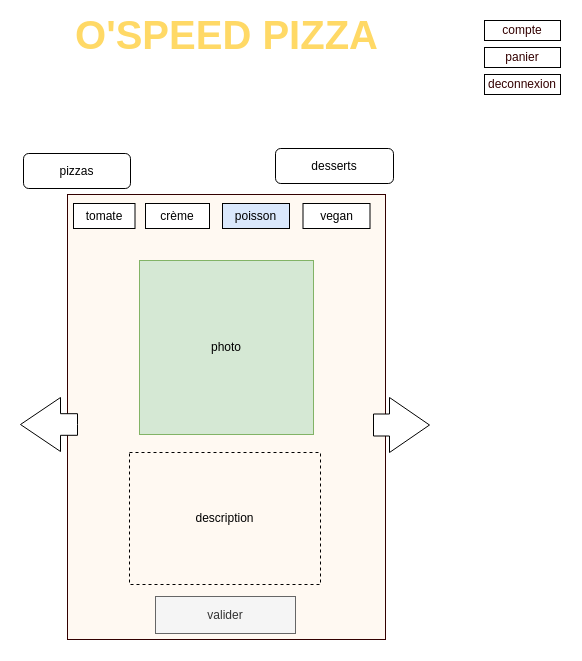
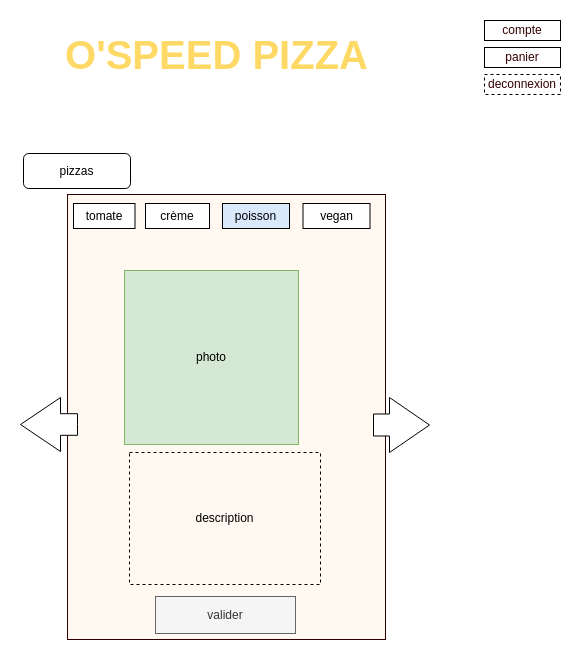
  <mxCell id="0" />
  <mxCell id="1" parent="0" />
  <mxCell id="2" value="" style="rounded=0;whiteSpace=wrap;html=1;strokeColor=#000000;fontColor=#FFD966;" parent="1" vertex="1"><mxGeometry x="105" y="247" width="254" height="344" as="geometry" /></mxCell>
  <mxCell id="3" value="pizzas" style="rounded=1;whiteSpace=wrap;html=1;" parent="1" vertex="1"><mxGeometry x="23" y="153" width="107" height="35" as="geometry" /></mxCell>
- <mxCell id="4" value="desserts" style="rounded=1;whiteSpace=wrap;html=1;" parent="1" vertex="1"><mxGeometry x="275" y="148" width="118" height="35" as="geometry" /></mxCell>
  <mxCell id="5" value="" style="rounded=0;whiteSpace=wrap;html=1;strokeColor=#330000;fillColor=#FFF9F2;" parent="1" vertex="1"><mxGeometry x="67" y="194" width="318" height="445" as="geometry" /></mxCell>
- <mxCell id="6" value="photo" style="whiteSpace=wrap;html=1;aspect=fixed;fillColor=#d5e8d4;strokeColor=#82b366;" parent="1" vertex="1"><mxGeometry x="139" y="260" width="174" height="174" as="geometry" /></mxCell>
+ <mxCell id="6" value="photo" style="whiteSpace=wrap;html=1;aspect=fixed;fillColor=#d5e8d4;strokeColor=#82b366;" parent="1" vertex="1"><mxGeometry x="124" y="270" width="174" height="174" as="geometry" /></mxCell>
  <mxCell id="7" value="description" style="text;html=1;fillColor=none;align=center;verticalAlign=middle;whiteSpace=wrap;rounded=0;strokeColor=#000000;dashed=1;" parent="1" vertex="1"><mxGeometry x="129" y="452" width="191" height="132" as="geometry" /></mxCell>
  <mxCell id="8" value="" style="html=1;shadow=0;dashed=0;align=center;verticalAlign=middle;shape=mxgraph.arrows2.arrow;dy=0.6;dx=40;notch=0;" parent="1" vertex="1"><mxGeometry x="373" y="397" width="56" height="55" as="geometry" /></mxCell>
  <mxCell id="9" value="" style="html=1;shadow=0;dashed=0;align=center;verticalAlign=middle;shape=mxgraph.arrows2.arrow;dy=0.6;dx=40;flipH=1;notch=0;" parent="1" vertex="1"><mxGeometry x="20" y="397" width="57" height="54" as="geometry" /></mxCell>
  <mxCell id="10" value="valider" style="rounded=0;whiteSpace=wrap;html=1;fillColor=#f5f5f5;strokeColor=#666666;fontColor=#333333;" parent="1" vertex="1"><mxGeometry x="155" y="596" width="140" height="37" as="geometry" /></mxCell>
  <mxCell id="11" value="tomate" style="rounded=0;whiteSpace=wrap;html=1;strokeColor=#000000;" parent="1" vertex="1"><mxGeometry x="73" y="203" width="61.5" height="25" as="geometry" /></mxCell>
  <mxCell id="12" value="crème" style="rounded=0;whiteSpace=wrap;html=1;strokeColor=#000000;" parent="1" vertex="1"><mxGeometry x="145" y="203" width="64" height="25" as="geometry" /></mxCell>
- <mxCell id="13" value="&lt;b&gt;&lt;font style=&quot;font-size: 40px&quot;&gt;O'SPEED PIZZA&lt;/font&gt;&lt;/b&gt;" style="text;html=1;align=center;verticalAlign=middle;resizable=0;points=[];autosize=1;fontColor=#FFD966;" parent="1" vertex="1"><mxGeometry x="69.5" y="20" width="313" height="27" as="geometry" /></mxCell>
+ <mxCell id="13" value="&lt;b&gt;&lt;font style=&quot;font-size: 40px&quot;&gt;O'SPEED PIZZA&lt;/font&gt;&lt;/b&gt;" style="text;html=1;align=center;verticalAlign=middle;resizable=0;points=[];autosize=1;fontColor=#FFD966;" parent="1" vertex="1"><mxGeometry x="59.5" y="40" width="313" height="27" as="geometry" /></mxCell>
  <mxCell id="14" value="poisson" style="rounded=0;whiteSpace=wrap;html=1;strokeColor=#000000;fillColor=#dae8fc;" parent="1" vertex="1"><mxGeometry x="222" y="203" width="67" height="25" as="geometry" /></mxCell>
  <mxCell id="15" value="vegan" style="rounded=0;whiteSpace=wrap;html=1;strokeColor=#000000;" parent="1" vertex="1"><mxGeometry x="302.5" y="203" width="67" height="25" as="geometry" /></mxCell>
  <mxCell id="16" value="&lt;font color=&quot;#330000&quot;&gt;compte&lt;/font&gt;" style="rounded=0;whiteSpace=wrap;html=1;" parent="1" vertex="1"><mxGeometry x="484" y="20" width="76" height="20" as="geometry" /></mxCell>
  <mxCell id="17" value="&lt;font color=&quot;#330000&quot;&gt;panier&lt;/font&gt;" style="rounded=0;whiteSpace=wrap;html=1;" parent="1" vertex="1"><mxGeometry x="484" y="47" width="76" height="20" as="geometry" /></mxCell>
- <mxCell id="18" value="&lt;font color=&quot;#330000&quot;&gt;deconnexion&lt;/font&gt;" style="rounded=0;whiteSpace=wrap;html=1;" parent="1" vertex="1"><mxGeometry x="484" y="74" width="76" height="20" as="geometry" /></mxCell>
+ <mxCell id="18" value="&lt;font color=&quot;#330000&quot;&gt;deconnexion&lt;/font&gt;" style="rounded=0;whiteSpace=wrap;html=1;dashed=1;" parent="1" vertex="1"><mxGeometry x="484" y="74" width="76" height="20" as="geometry" /></mxCell>
